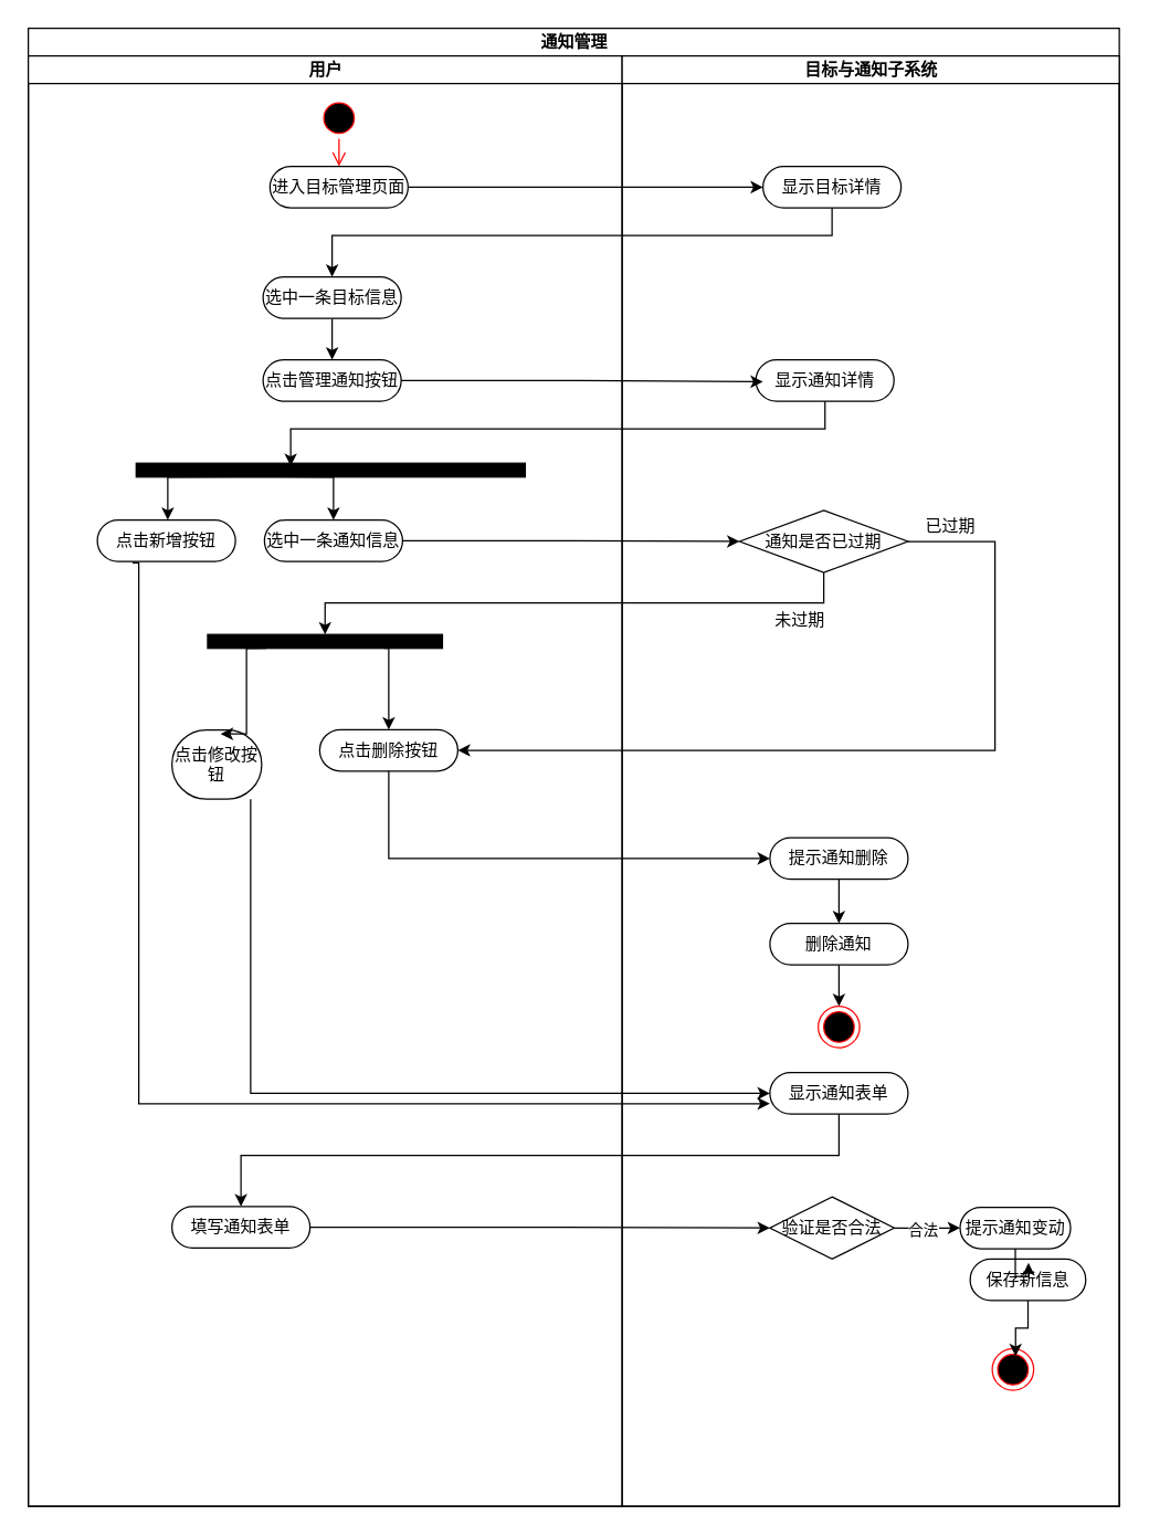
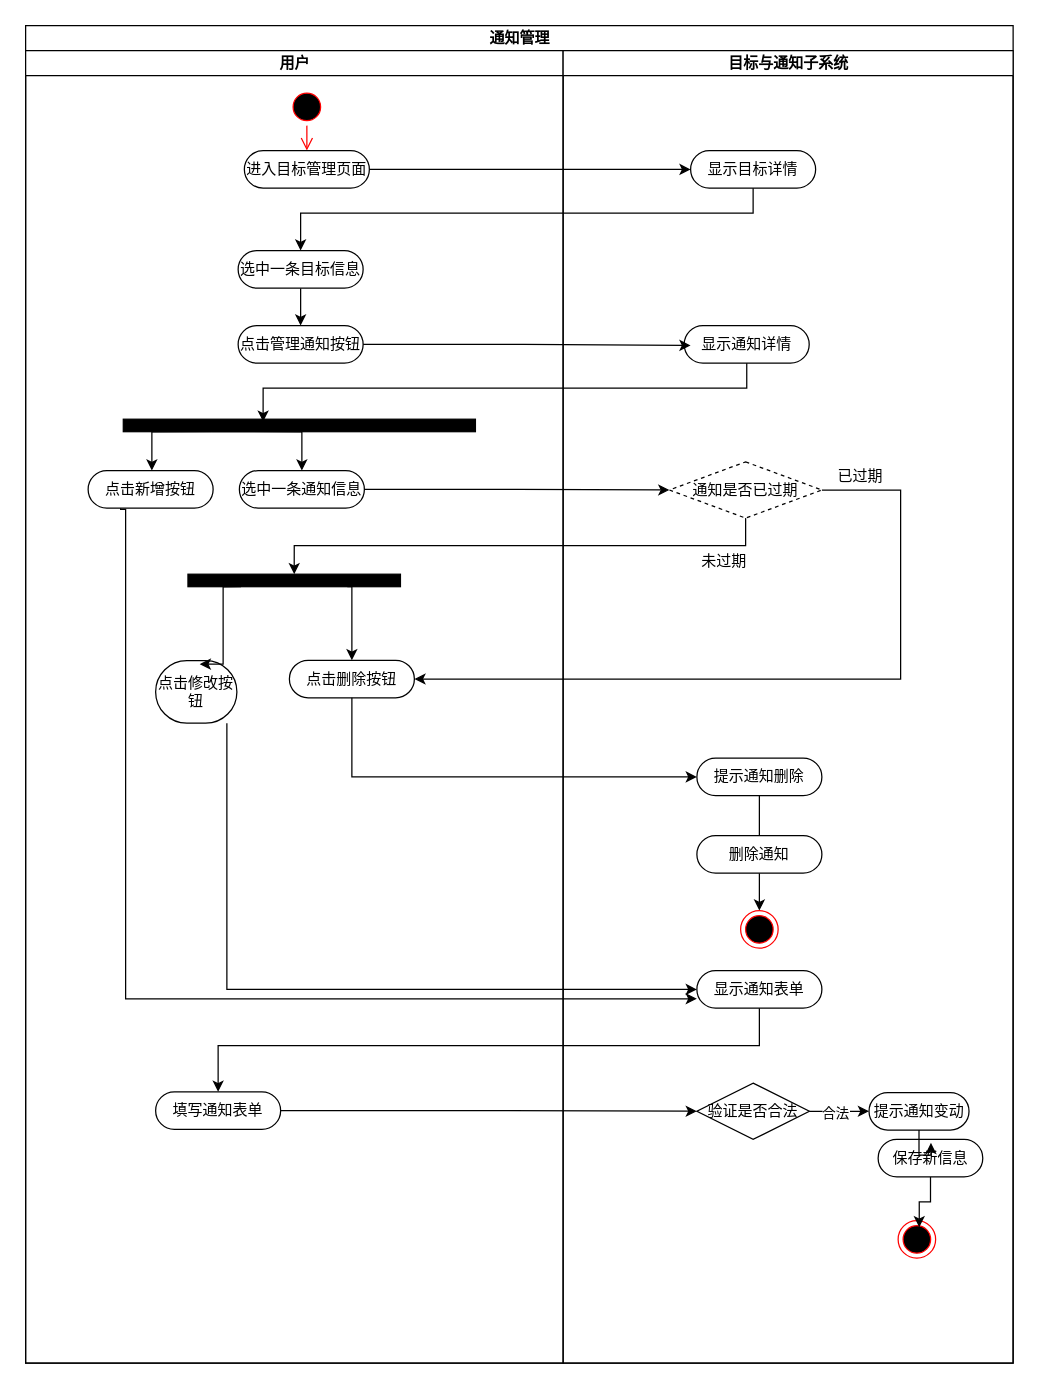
  <mxCell id="0" />
  <mxCell id="1" parent="0" />
  <mxCell id="2" value="通知管理" style="swimlane;childLayout=stackLayout;resizeParent=1;resizeParentMax=0;startSize=20;html=1;" parent="1" vertex="1"><mxGeometry x="20" y="20" width="790" height="1070" as="geometry" /></mxCell>
  <mxCell id="3" style="edgeStyle=orthogonalEdgeStyle;rounded=0;orthogonalLoop=1;jettySize=auto;html=1;exitX=1;exitY=0.5;exitDx=0;exitDy=0;" parent="2" source="7" target="12" edge="1"><mxGeometry relative="1" as="geometry" /></mxCell>
  <mxCell id="4" value="用户" style="swimlane;startSize=20;html=1;" parent="2" vertex="1"><mxGeometry y="20" width="430" height="1050" as="geometry" /></mxCell>
  <mxCell id="5" value="" style="ellipse;html=1;shape=startState;fillColor=#000000;strokeColor=#ff0000;" parent="4" vertex="1"><mxGeometry x="209.99" y="30" width="30" height="30" as="geometry" /></mxCell>
  <mxCell id="6" value="" style="edgeStyle=orthogonalEdgeStyle;html=1;verticalAlign=bottom;endArrow=open;endSize=8;strokeColor=#ff0000;rounded=0;" parent="4" source="5" edge="1"><mxGeometry relative="1" as="geometry"><mxPoint x="224.99" y="80" as="targetPoint" /></mxGeometry></mxCell>
  <mxCell id="7" value="进入目标管理页面" style="rounded=1;whiteSpace=wrap;html=1;shadow=0;comic=0;labelBackgroundColor=none;strokeWidth=1;fontFamily=Verdana;fontSize=12;align=center;arcSize=50;" parent="4" vertex="1"><mxGeometry x="174.99" y="80" width="100" height="30" as="geometry" /></mxCell>
  <mxCell id="8" style="edgeStyle=orthogonalEdgeStyle;rounded=0;orthogonalLoop=1;jettySize=auto;html=1;exitX=0.5;exitY=1;exitDx=0;exitDy=0;entryX=0.5;entryY=0;entryDx=0;entryDy=0;" edge="1" parent="4" source="9" target="10"><mxGeometry relative="1" as="geometry" /></mxCell>
  <mxCell id="9" value="选中一条目标信息" style="rounded=1;whiteSpace=wrap;html=1;shadow=0;comic=0;labelBackgroundColor=none;strokeWidth=1;fontFamily=Verdana;fontSize=12;align=center;arcSize=50;" parent="4" vertex="1"><mxGeometry x="170.01" y="160.0" width="100" height="30" as="geometry" /></mxCell>
  <mxCell id="10" value="点击管理通知按钮" style="rounded=1;whiteSpace=wrap;html=1;shadow=0;comic=0;labelBackgroundColor=none;strokeWidth=1;fontFamily=Verdana;fontSize=12;align=center;arcSize=50;" parent="4" vertex="1"><mxGeometry x="170.01" y="220.0" width="100" height="30" as="geometry" /></mxCell>
  <mxCell id="11" value="目标与通知子系统" style="swimlane;startSize=20;html=1;" parent="2" vertex="1"><mxGeometry x="430" y="20" width="360" height="1050" as="geometry" /></mxCell>
  <mxCell id="12" value="显示目标详情" style="rounded=1;whiteSpace=wrap;html=1;shadow=0;comic=0;labelBackgroundColor=none;strokeWidth=1;fontFamily=Verdana;fontSize=12;align=center;arcSize=50;" parent="11" vertex="1"><mxGeometry x="102.0" y="80" width="100" height="30" as="geometry" /></mxCell>
  <mxCell id="13" value="显示通知详情" style="rounded=1;whiteSpace=wrap;html=1;shadow=0;comic=0;labelBackgroundColor=none;strokeWidth=1;fontFamily=Verdana;fontSize=12;align=center;arcSize=50;" vertex="1" parent="11"><mxGeometry x="96.86" y="220" width="100" height="30" as="geometry" /></mxCell>
  <mxCell id="14" style="edgeStyle=orthogonalEdgeStyle;rounded=0;orthogonalLoop=1;jettySize=auto;html=1;entryX=0.5;entryY=0;entryDx=0;entryDy=0;" edge="1" parent="2" source="12" target="9"><mxGeometry relative="1" as="geometry"><Array as="points"><mxPoint x="582" y="150" /><mxPoint x="220" y="150" /></Array></mxGeometry></mxCell>
  <mxCell id="15" style="edgeStyle=orthogonalEdgeStyle;rounded=0;orthogonalLoop=1;jettySize=auto;html=1;entryX=0.051;entryY=0.528;entryDx=0;entryDy=0;entryPerimeter=0;" edge="1" parent="2" source="10" target="13"><mxGeometry relative="1" as="geometry" /></mxCell>
  <mxCell id="16" style="edgeStyle=orthogonalEdgeStyle;rounded=0;orthogonalLoop=1;jettySize=auto;html=1;entryX=0.5;entryY=1;entryDx=0;entryDy=0;" edge="1" parent="1" source="13"><mxGeometry relative="1" as="geometry"><mxPoint x="209.99" y="336.855" as="targetPoint" /><Array as="points"><mxPoint x="597" y="310" /><mxPoint x="210" y="310" /></Array></mxGeometry></mxCell>
  <mxCell id="17" style="edgeStyle=orthogonalEdgeStyle;rounded=0;orthogonalLoop=1;jettySize=auto;html=1;exitX=0.75;exitY=0;exitDx=0;exitDy=0;entryX=0.5;entryY=0;entryDx=0;entryDy=0;" edge="1" parent="1" source="19" target="20"><mxGeometry relative="1" as="geometry"><Array as="points"><mxPoint x="241" y="345" /></Array></mxGeometry></mxCell>
  <mxCell id="18" style="edgeStyle=orthogonalEdgeStyle;rounded=0;orthogonalLoop=1;jettySize=auto;html=1;exitX=0.75;exitY=0;exitDx=0;exitDy=0;entryX=0.5;entryY=0;entryDx=0;entryDy=0;" edge="1" parent="1" source="19"><mxGeometry relative="1" as="geometry"><Array as="points"><mxPoint x="121" y="345" /></Array><mxPoint x="121" y="376" as="targetPoint" /></mxGeometry></mxCell>
  <mxCell id="19" value="" style="whiteSpace=wrap;html=1;rounded=0;shadow=0;comic=0;labelBackgroundColor=none;strokeWidth=1;fillColor=#000000;fontFamily=Verdana;fontSize=12;align=center;rotation=90;direction=south;" vertex="1" parent="1"><mxGeometry x="233.99" y="199" width="10" height="281.71" as="geometry" /></mxCell>
  <mxCell id="20" value="选中一条通知信息" style="rounded=1;whiteSpace=wrap;html=1;shadow=0;comic=0;labelBackgroundColor=none;strokeWidth=1;fontFamily=Verdana;fontSize=12;align=center;arcSize=50;" vertex="1" parent="1"><mxGeometry x="191" y="376" width="100" height="30" as="geometry" /></mxCell>
  <mxCell id="21" style="edgeStyle=orthogonalEdgeStyle;rounded=0;orthogonalLoop=1;jettySize=auto;html=1;exitX=0.25;exitY=0;exitDx=0;exitDy=0;entryX=0.5;entryY=0;entryDx=0;entryDy=0;" edge="1" parent="1" source="22" target="23"><mxGeometry relative="1" as="geometry"><Array as="points"><mxPoint x="281" y="469" /></Array></mxGeometry></mxCell>
  <mxCell id="22" value="" style="whiteSpace=wrap;html=1;rounded=0;shadow=0;comic=0;labelBackgroundColor=none;strokeWidth=1;fillColor=#000000;fontFamily=Verdana;fontSize=12;align=center;rotation=90;direction=south;" vertex="1" parent="1"><mxGeometry x="229.86" y="378.86" width="10" height="170" as="geometry" /></mxCell>
  <mxCell id="23" value="点击删除按钮" style="rounded=1;whiteSpace=wrap;html=1;shadow=0;comic=0;labelBackgroundColor=none;strokeWidth=1;fontFamily=Verdana;fontSize=12;align=center;arcSize=50;" vertex="1" parent="1"><mxGeometry x="231.01" y="527.71" width="100" height="30" as="geometry" /></mxCell>
  <mxCell id="24" value="点击修改按钮" style="rounded=1;whiteSpace=wrap;html=1;shadow=0;comic=0;labelBackgroundColor=none;strokeWidth=1;fontFamily=Verdana;fontSize=12;align=center;arcSize=50;" vertex="1" parent="1"><mxGeometry x="124.01" y="528" width="65" height="50" as="geometry" /></mxCell>
  <mxCell id="25" value="填写通知表单" style="rounded=1;whiteSpace=wrap;html=1;shadow=0;comic=0;labelBackgroundColor=none;strokeWidth=1;fontFamily=Verdana;fontSize=12;align=center;arcSize=50;" vertex="1" parent="1"><mxGeometry x="124.01" y="873" width="100" height="30" as="geometry" /></mxCell>
  <mxCell id="26" value="点击新增按钮" style="rounded=1;whiteSpace=wrap;html=1;shadow=0;comic=0;labelBackgroundColor=none;strokeWidth=1;fontFamily=Verdana;fontSize=12;align=center;arcSize=50;" vertex="1" parent="1"><mxGeometry x="70" y="376" width="100" height="30" as="geometry" /></mxCell>
  <mxCell id="27" style="edgeStyle=orthogonalEdgeStyle;rounded=0;orthogonalLoop=1;jettySize=auto;html=1;exitX=0.75;exitY=0;exitDx=0;exitDy=0;entryX=0.543;entryY=0.056;entryDx=0;entryDy=0;entryPerimeter=0;" edge="1" parent="1" source="22" target="24"><mxGeometry relative="1" as="geometry"><Array as="points"><mxPoint x="178" y="469" /><mxPoint x="178" y="498" /><mxPoint x="178" y="498" /></Array></mxGeometry></mxCell>
- <mxCell id="28" style="edgeStyle=orthogonalEdgeStyle;rounded=0;orthogonalLoop=1;jettySize=auto;html=1;exitX=0.5;exitY=1;exitDx=0;exitDy=0;" edge="1" parent="1" source="29" target="31"><mxGeometry relative="1" as="geometry" /></mxCell>
+ <mxCell id="28" style="edgeStyle=orthogonalEdgeStyle;rounded=0;orthogonalLoop=1;jettySize=auto;html=1;exitX=0.5;exitY=1;exitDx=0;exitDy=0;endArrow=none;" edge="1" parent="1" source="29" target="31"><mxGeometry relative="1" as="geometry" /></mxCell>
  <mxCell id="29" value="提示通知删除" style="rounded=1;whiteSpace=wrap;html=1;shadow=0;comic=0;labelBackgroundColor=none;strokeWidth=1;fontFamily=Verdana;fontSize=12;align=center;arcSize=50;" vertex="1" parent="1"><mxGeometry x="557.01" y="606" width="100" height="30" as="geometry" /></mxCell>
  <mxCell id="30" style="edgeStyle=orthogonalEdgeStyle;rounded=0;orthogonalLoop=1;jettySize=auto;html=1;exitX=0.5;exitY=1;exitDx=0;exitDy=0;" edge="1" parent="1" source="31" target="32"><mxGeometry relative="1" as="geometry" /></mxCell>
  <mxCell id="31" value="删除通知" style="rounded=1;whiteSpace=wrap;html=1;shadow=0;comic=0;labelBackgroundColor=none;strokeWidth=1;fontFamily=Verdana;fontSize=12;align=center;arcSize=50;" vertex="1" parent="1"><mxGeometry x="557.01" y="668" width="100" height="30" as="geometry" /></mxCell>
  <mxCell id="32" value="" style="ellipse;html=1;shape=endState;fillColor=#000000;strokeColor=#ff0000;" vertex="1" parent="1"><mxGeometry x="592.01" y="728" width="30" height="30" as="geometry" /></mxCell>
  <mxCell id="33" value="显示通知表单" style="rounded=1;whiteSpace=wrap;html=1;shadow=0;comic=0;labelBackgroundColor=none;strokeWidth=1;fontFamily=Verdana;fontSize=12;align=center;arcSize=50;" vertex="1" parent="1"><mxGeometry x="557.01" y="776" width="100" height="30" as="geometry" /></mxCell>
  <mxCell id="34" value="验证是否合法" style="rhombus;whiteSpace=wrap;html=1;" vertex="1" parent="1"><mxGeometry x="557.01" y="866" width="90" height="45" as="geometry" /></mxCell>
  <mxCell id="35" value="提示通知变动" style="rounded=1;whiteSpace=wrap;html=1;shadow=0;comic=0;labelBackgroundColor=none;strokeWidth=1;fontFamily=Verdana;fontSize=12;align=center;arcSize=50;" vertex="1" parent="1"><mxGeometry x="694.72" y="873.5" width="80" height="30" as="geometry" /></mxCell>
  <mxCell id="36" style="edgeStyle=orthogonalEdgeStyle;rounded=0;orthogonalLoop=1;jettySize=auto;html=1;entryX=0;entryY=0.5;entryDx=0;entryDy=0;exitX=1;exitY=0.5;exitDx=0;exitDy=0;" edge="1" parent="1" source="34" target="35"><mxGeometry relative="1" as="geometry"><mxPoint x="861.72" y="887.849" as="targetPoint" /><mxPoint x="814.72" y="888.5" as="sourcePoint" /></mxGeometry></mxCell>
  <mxCell id="37" value="合法" style="edgeLabel;html=1;align=center;verticalAlign=middle;resizable=0;points=[];" vertex="1" connectable="0" parent="36"><mxGeometry x="-0.15" y="-1" relative="1" as="geometry"><mxPoint as="offset" /></mxGeometry></mxCell>
  <mxCell id="38" value="保存新信息" style="rounded=1;whiteSpace=wrap;html=1;shadow=0;comic=0;labelBackgroundColor=none;strokeWidth=1;fontFamily=Verdana;fontSize=12;align=center;arcSize=50;" vertex="1" parent="1"><mxGeometry x="702" y="911" width="83.72" height="30" as="geometry" /></mxCell>
  <mxCell id="39" style="edgeStyle=orthogonalEdgeStyle;rounded=0;orthogonalLoop=1;jettySize=auto;html=1;entryX=0.505;entryY=0.093;entryDx=0;entryDy=0;entryPerimeter=0;" edge="1" parent="1" source="35" target="38"><mxGeometry relative="1" as="geometry" /></mxCell>
  <mxCell id="40" value="" style="ellipse;html=1;shape=endState;fillColor=#000000;strokeColor=#ff0000;" vertex="1" parent="1"><mxGeometry x="718" y="976" width="30" height="30" as="geometry" /></mxCell>
  <mxCell id="41" style="edgeStyle=orthogonalEdgeStyle;rounded=0;orthogonalLoop=1;jettySize=auto;html=1;entryX=0.564;entryY=0.179;entryDx=0;entryDy=0;entryPerimeter=0;" edge="1" parent="1" source="38" target="40"><mxGeometry relative="1" as="geometry" /></mxCell>
- <mxCell id="42" value="通知是否已过期" style="rhombus;whiteSpace=wrap;html=1;" vertex="1" parent="1"><mxGeometry x="535.01" y="369" width="122" height="45" as="geometry" /></mxCell>
+ <mxCell id="42" value="通知是否已过期" style="rhombus;whiteSpace=wrap;html=1;dashed=1;" vertex="1" parent="1"><mxGeometry x="535.01" y="369" width="122" height="45" as="geometry" /></mxCell>
  <mxCell id="43" value="已过期" style="text;html=1;strokeColor=none;fillColor=none;align=center;verticalAlign=middle;whiteSpace=wrap;rounded=0;" vertex="1" parent="1"><mxGeometry x="658" y="366" width="60" height="30" as="geometry" /></mxCell>
  <mxCell id="44" value="未过期" style="text;html=1;strokeColor=none;fillColor=none;align=center;verticalAlign=middle;whiteSpace=wrap;rounded=0;" vertex="1" parent="1"><mxGeometry x="549" y="434" width="60" height="30" as="geometry" /></mxCell>
  <mxCell id="45" style="edgeStyle=orthogonalEdgeStyle;rounded=0;orthogonalLoop=1;jettySize=auto;html=1;exitX=0.5;exitY=1;exitDx=0;exitDy=0;entryX=0;entryY=0.5;entryDx=0;entryDy=0;" edge="1" parent="1" source="23" target="29"><mxGeometry relative="1" as="geometry" /></mxCell>
  <mxCell id="46" style="edgeStyle=orthogonalEdgeStyle;rounded=0;orthogonalLoop=1;jettySize=auto;html=1;entryX=0.5;entryY=0;entryDx=0;entryDy=0;" edge="1" parent="1" source="33" target="25"><mxGeometry relative="1" as="geometry"><Array as="points"><mxPoint x="607" y="836" /><mxPoint x="174" y="836" /></Array></mxGeometry></mxCell>
  <mxCell id="47" style="edgeStyle=orthogonalEdgeStyle;rounded=0;orthogonalLoop=1;jettySize=auto;html=1;entryX=0;entryY=0.5;entryDx=0;entryDy=0;" edge="1" parent="1" source="25" target="34"><mxGeometry relative="1" as="geometry" /></mxCell>
  <mxCell id="48" style="edgeStyle=orthogonalEdgeStyle;rounded=0;orthogonalLoop=1;jettySize=auto;html=1;entryX=0;entryY=0.5;entryDx=0;entryDy=0;" edge="1" parent="1" source="24" target="33"><mxGeometry relative="1" as="geometry"><Array as="points"><mxPoint x="181" y="791" /></Array></mxGeometry></mxCell>
  <mxCell id="49" style="edgeStyle=orthogonalEdgeStyle;rounded=0;orthogonalLoop=1;jettySize=auto;html=1;exitX=0.25;exitY=1;exitDx=0;exitDy=0;entryX=0;entryY=0.75;entryDx=0;entryDy=0;" edge="1" parent="1" target="33"><mxGeometry relative="1" as="geometry"><mxPoint x="96" y="406" as="sourcePoint" /><Array as="points"><mxPoint x="96" y="407" /><mxPoint x="100" y="407" /><mxPoint x="100" y="799" /></Array></mxGeometry></mxCell>
  <mxCell id="50" style="edgeStyle=orthogonalEdgeStyle;rounded=0;orthogonalLoop=1;jettySize=auto;html=1;" edge="1" parent="1" source="20" target="42"><mxGeometry relative="1" as="geometry" /></mxCell>
  <mxCell id="51" style="edgeStyle=orthogonalEdgeStyle;rounded=0;orthogonalLoop=1;jettySize=auto;html=1;exitX=0.5;exitY=1;exitDx=0;exitDy=0;entryX=0.5;entryY=1;entryDx=0;entryDy=0;" edge="1" parent="1" source="42" target="22"><mxGeometry relative="1" as="geometry"><Array as="points"><mxPoint x="596" y="436" /><mxPoint x="235" y="436" /></Array></mxGeometry></mxCell>
  <mxCell id="52" style="edgeStyle=orthogonalEdgeStyle;rounded=0;orthogonalLoop=1;jettySize=auto;html=1;entryX=1;entryY=0.5;entryDx=0;entryDy=0;" edge="1" parent="1" source="42" target="23"><mxGeometry relative="1" as="geometry"><Array as="points"><mxPoint x="720" y="392" /><mxPoint x="720" y="543" /></Array></mxGeometry></mxCell>
